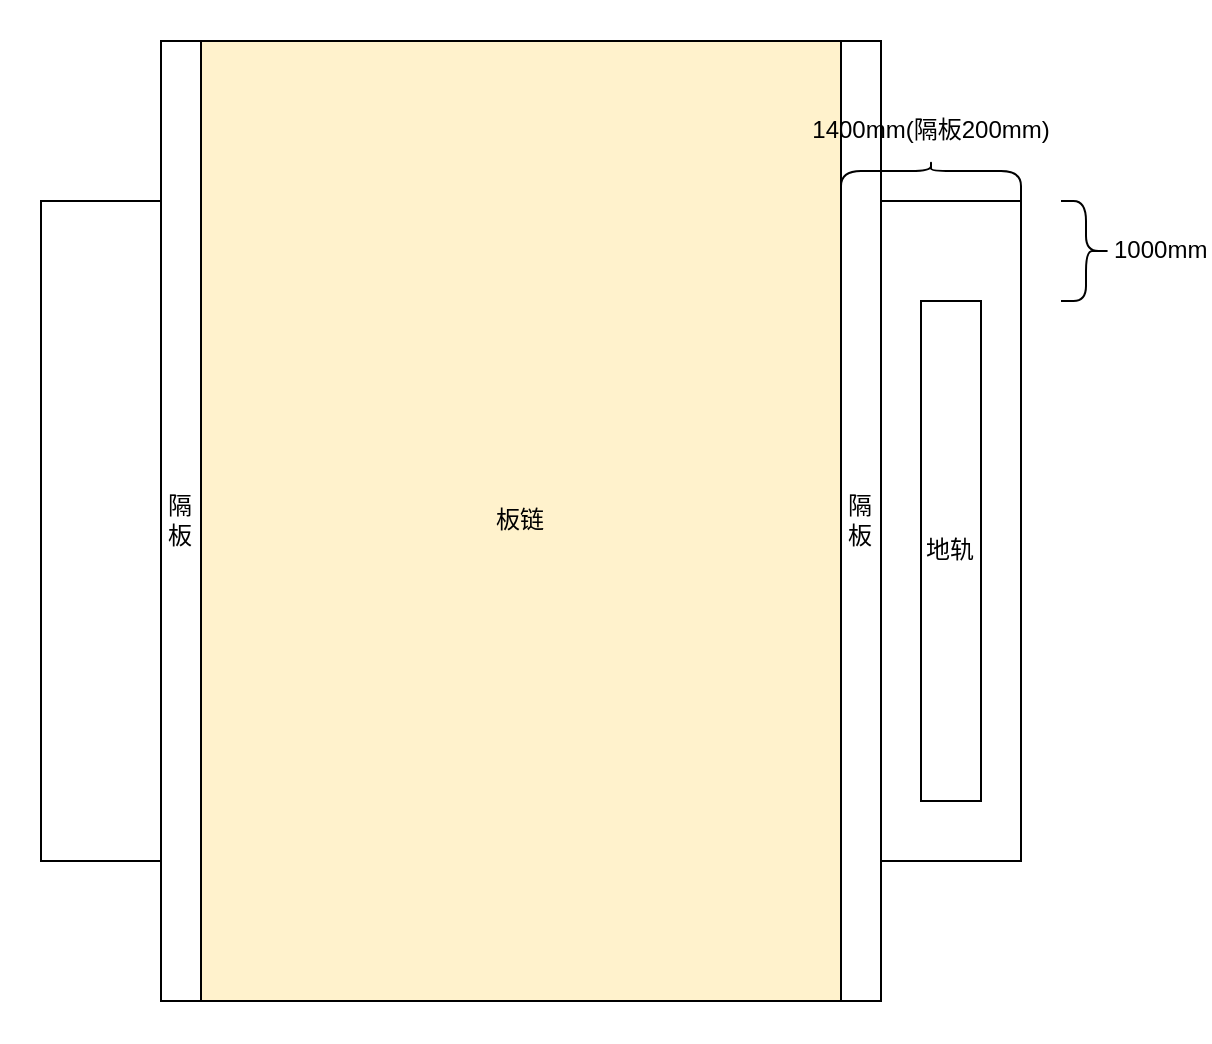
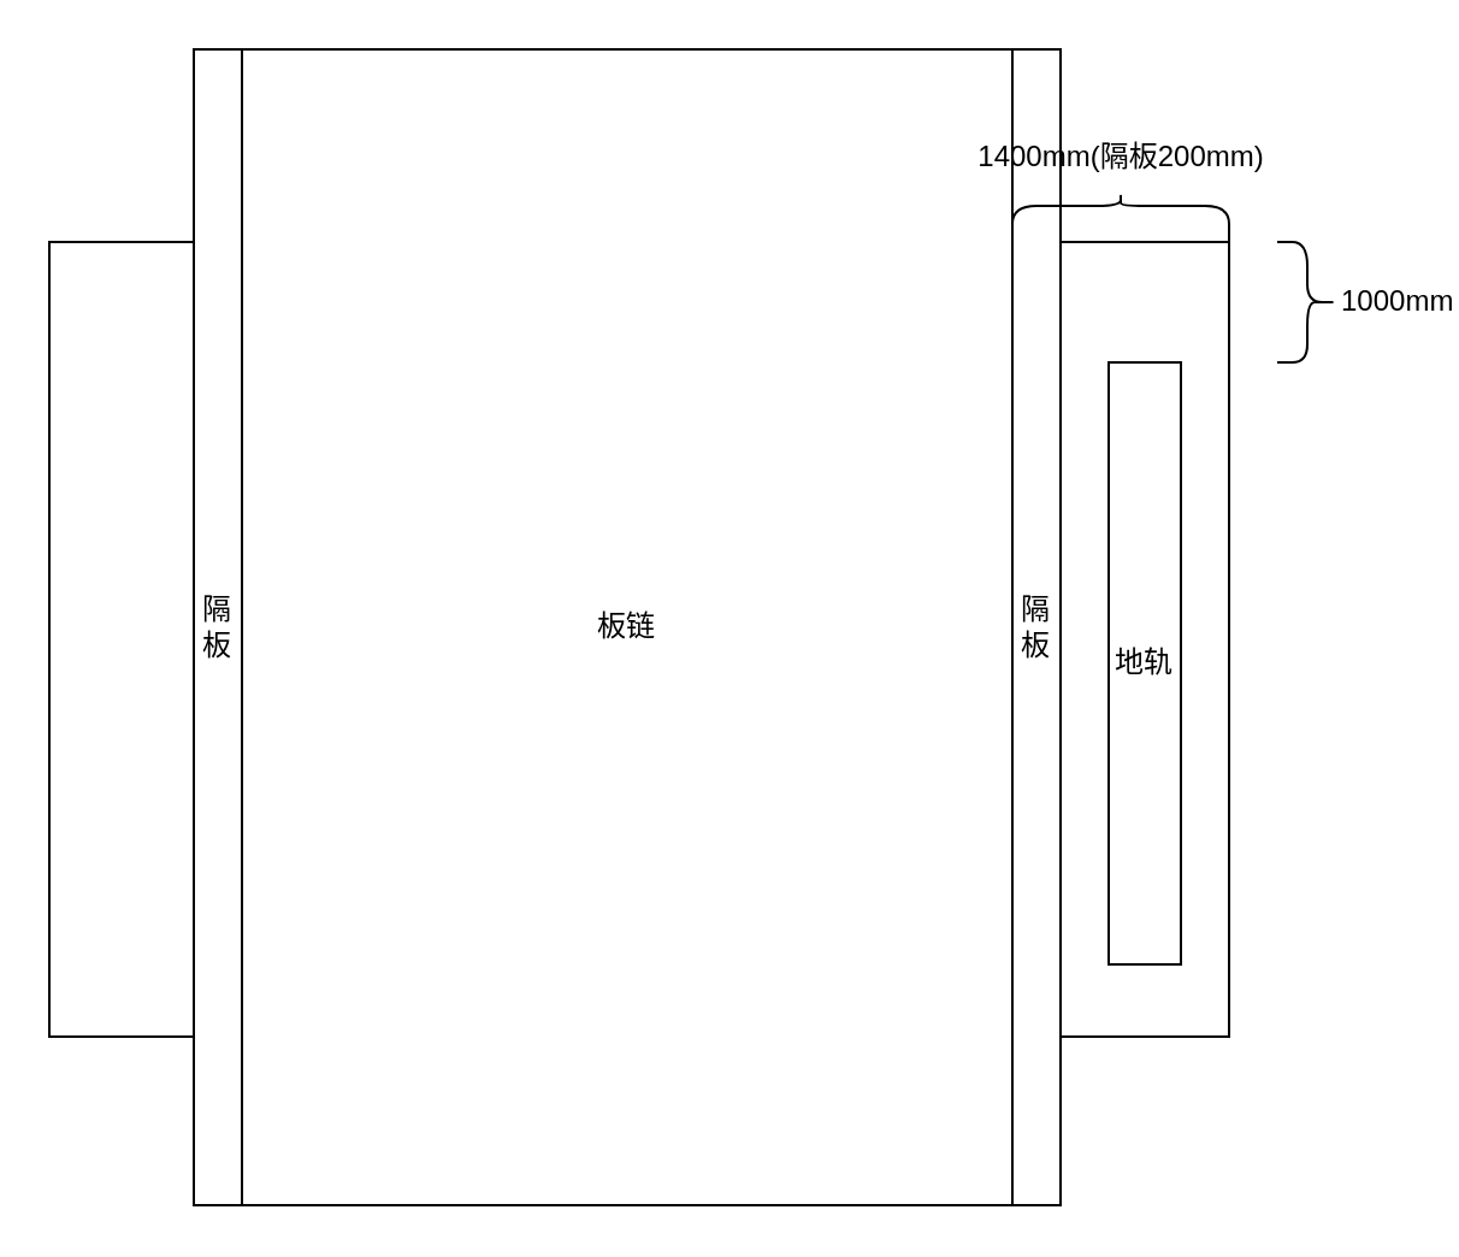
  <mxCell id="0" />
  <mxCell id="1" parent="0" />
  <mxCell id="2" value="地轨" style="rounded=0;whiteSpace=wrap;html=1;" vertex="1" parent="1"><mxGeometry x="20" y="100" width="490" height="330" as="geometry" /></mxCell>
  <mxCell id="3" value="隔板" style="rounded=0;whiteSpace=wrap;html=1;" vertex="1" parent="1"><mxGeometry x="420" y="20" width="20" height="480" as="geometry" /></mxCell>
- <mxCell id="4" value="板链" style="rounded=0;whiteSpace=wrap;html=1;fillColor=#fff2cc;" vertex="1" parent="1"><mxGeometry x="100" y="20" width="320" height="480" as="geometry" /></mxCell>
+ <mxCell id="4" value="板链" style="rounded=0;whiteSpace=wrap;html=1;" vertex="1" parent="1"><mxGeometry x="100" y="20" width="320" height="480" as="geometry" /></mxCell>
  <mxCell id="5" value="隔板" style="rounded=0;whiteSpace=wrap;html=1;" vertex="1" parent="1"><mxGeometry x="80" y="20" width="20" height="480" as="geometry" /></mxCell>
  <mxCell id="6" value="地轨" style="rounded=0;whiteSpace=wrap;html=1;" vertex="1" parent="1"><mxGeometry x="460" y="150" width="30" height="250" as="geometry" /></mxCell>
  <mxCell id="7" value="" style="shape=curlyBracket;whiteSpace=wrap;html=1;rounded=1;flipH=1;labelPosition=right;verticalLabelPosition=middle;align=left;verticalAlign=middle;rotation=-90;size=0.25;" vertex="1" parent="1"><mxGeometry x="455" y="45" width="20" height="90" as="geometry" /></mxCell>
  <mxCell id="8" value="1400mm(隔板200mm)" style="text;html=1;align=center;verticalAlign=middle;resizable=0;points=[];autosize=1;strokeColor=none;fillColor=none;" vertex="1" parent="1"><mxGeometry x="395" y="50" width="140" height="30" as="geometry" /></mxCell>
  <mxCell id="9" value="1000mm" style="shape=curlyBracket;whiteSpace=wrap;html=1;rounded=1;flipH=1;labelPosition=right;verticalLabelPosition=middle;align=left;verticalAlign=middle;" vertex="1" parent="1"><mxGeometry x="530" y="100" width="25" height="50" as="geometry" /></mxCell>
